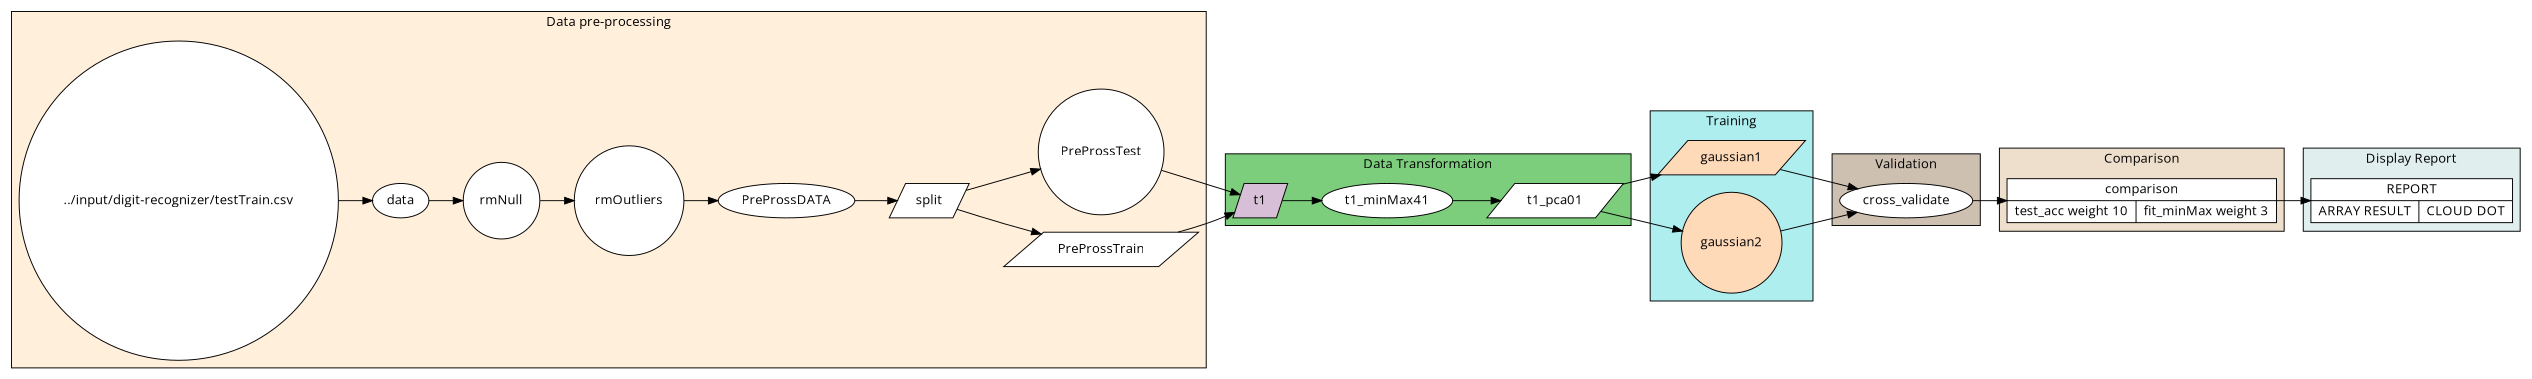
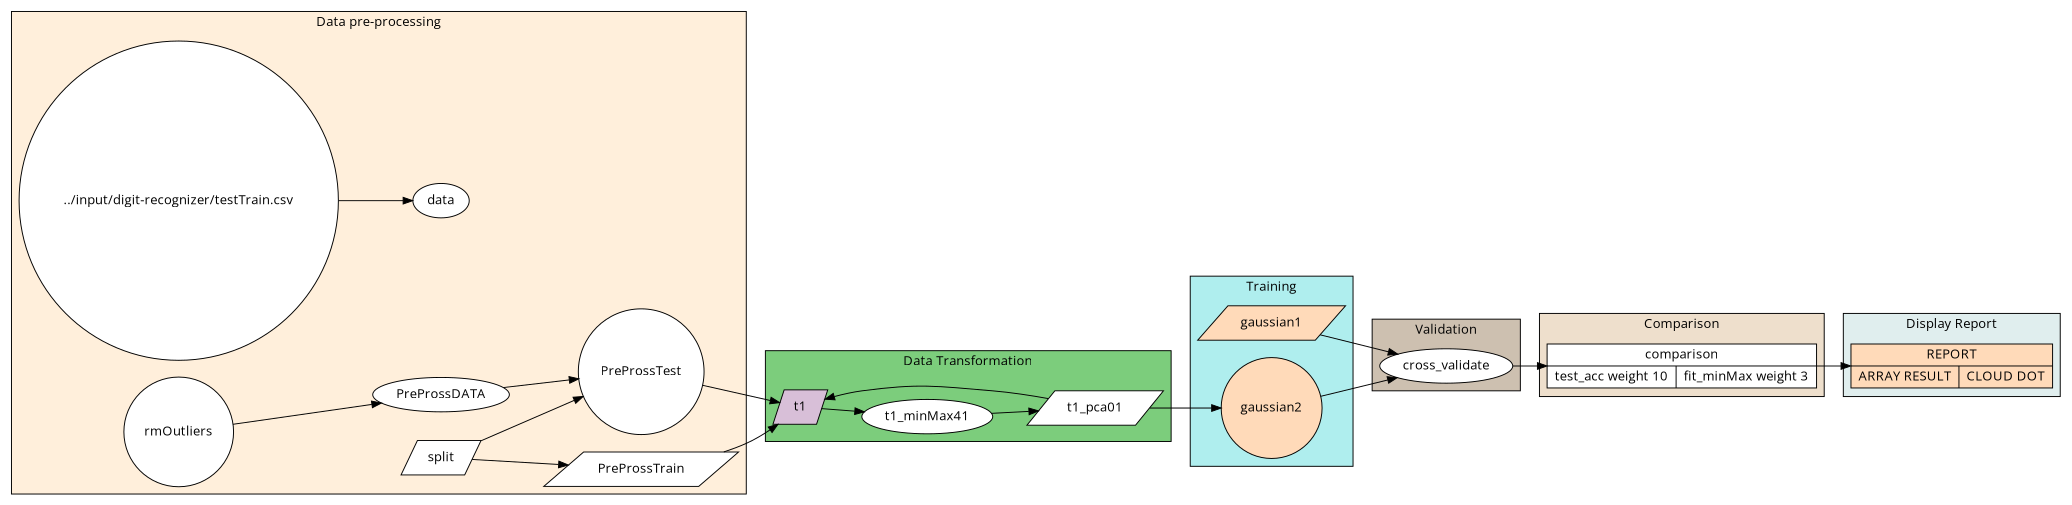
  digraph {
    fontname="Open Sans"
    rankdir=LR
    node [fillcolor=white fontname="Open Sans" shape=circle style=filled]
    edge [fontname="Open Sans"]
    "../input/digit-recognizer/testTrain.csv"
    data [shape=ellipse]
-   rmNull
    rmOutliers
    PreProssDATA [shape=ellipse]
    split [shape=parallelogram]
    PreProssTrain [shape=parallelogram]
    PreProssTest
    t1 [fillcolor=thistle shape=parallelogram]
    n10 [label=t1_minMax41 shape=ellipse]
    t1_pca01 [shape=parallelogram]
    gaussian1 [fillcolor=peachpuff shape=parallelogram]
    gaussian2 [fillcolor=peachpuff]
    cross_validate [shape=ellipse]
    n15 [label="comparison |{ test_acc weight 10 | fit_minMax weight 3 }" shape=record]
-   n16 [label="REPORT | { ARRAY RESULT | CLOUD DOT  }" shape=record]
+   n16 [fillcolor=peachpuff label="REPORT | { ARRAY RESULT | CLOUD DOT  }" shape=record]
    subgraph cluster_1 {
      fillcolor=antiquewhite1
      label="Data pre-processing"
      rank=same
      style=filled
      "../input/digit-recognizer/testTrain.csv"
      data
-     rmNull
      rmOutliers
      PreProssDATA
      split
      PreProssTrain
      PreProssTest
    }
    subgraph cluster_2 {
      fillcolor=palegreen3
      label="Data Transformation"
      rank=same
      style=filled
      t1
      n10
      t1_pca01
    }
    subgraph cluster_3 {
      fillcolor=paleturquoise
      label=Training
      rank=same
      style=filled
      gaussian1
      gaussian2
    }
    subgraph cluster_4 {
      fillcolor=antiquewhite3
      label=Validation
      rank=same
      style=filled
      cross_validate
    }
    subgraph cluster_5 {
      fillcolor=antiquewhite2
      label=Comparison
      rank=same
      style=filled
      n15
    }
    subgraph cluster_6 {
      fillcolor=azure2
      label="Display Report"
      rank=same
      style=filled
      n16
    }
    "../input/digit-recognizer/testTrain.csv" -> data
-   data -> rmNull
-   rmNull -> rmOutliers
    rmOutliers -> PreProssDATA
-   PreProssDATA -> split
+   PreProssDATA -> PreProssTest
    split -> PreProssTrain
    split -> PreProssTest
    PreProssTrain -> t1
    PreProssTest -> t1
    t1 -> n10
    n10 -> t1_pca01
-   t1_pca01 -> gaussian1
+   t1_pca01 -> t1
    t1_pca01 -> gaussian2
    gaussian1 -> cross_validate
    gaussian2 -> cross_validate
    cross_validate -> n15
    n15 -> n16
  }
